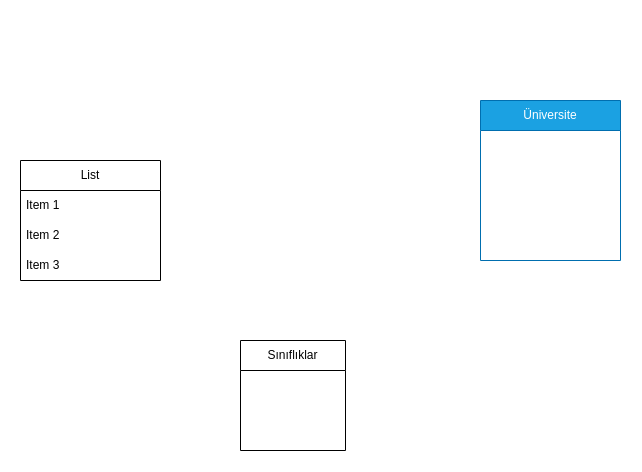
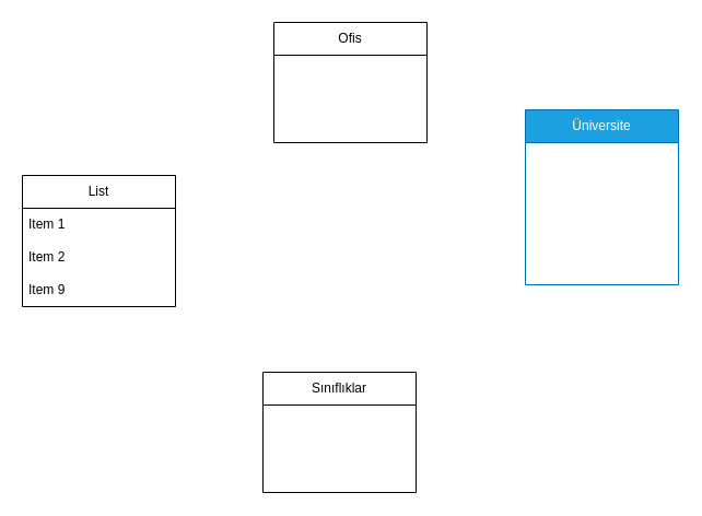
  <mxCell id="0" />
  <mxCell id="1" parent="0" />
  <mxCell id="2" value="Üniversite" style="swimlane;fontStyle=0;childLayout=stackLayout;horizontal=1;startSize=30;horizontalStack=0;resizeParent=1;resizeParentMax=0;resizeLast=0;collapsible=1;marginBottom=0;whiteSpace=wrap;html=1;fillColor=#1ba1e2;fontColor=#ffffff;strokeColor=#006EAF;" vertex="1" parent="1"><mxGeometry x="480" y="100" width="140" height="160" as="geometry" /></mxCell>
+ <mxCell id="3" value="Ofis" style="swimlane;fontStyle=0;childLayout=stackLayout;horizontal=1;startSize=30;horizontalStack=0;resizeParent=1;resizeParentMax=0;resizeLast=0;collapsible=1;marginBottom=0;whiteSpace=wrap;html=1;" vertex="1" parent="1"><mxGeometry x="250" y="20" width="140" height="110" as="geometry" /></mxCell>
  <mxCell id="4" value="List" style="swimlane;fontStyle=0;childLayout=stackLayout;horizontal=1;startSize=30;horizontalStack=0;resizeParent=1;resizeParentMax=0;resizeLast=0;collapsible=1;marginBottom=0;whiteSpace=wrap;html=1;" vertex="1" parent="1"><mxGeometry x="20" y="160" width="140" height="120" as="geometry" /></mxCell>
  <mxCell id="5" value="Item 1" style="text;strokeColor=none;fillColor=none;align=left;verticalAlign=middle;spacingLeft=4;spacingRight=4;overflow=hidden;points=[[0,0.5],[1,0.5]];portConstraint=eastwest;rotatable=0;whiteSpace=wrap;html=1;" vertex="1" parent="4"><mxGeometry y="30" width="140" height="30" as="geometry" /></mxCell>
  <mxCell id="6" value="Item 2" style="text;strokeColor=none;fillColor=none;align=left;verticalAlign=middle;spacingLeft=4;spacingRight=4;overflow=hidden;points=[[0,0.5],[1,0.5]];portConstraint=eastwest;rotatable=0;whiteSpace=wrap;html=1;" vertex="1" parent="4"><mxGeometry y="60" width="140" height="30" as="geometry" /></mxCell>
- <mxCell id="7" value="Item 3" style="text;strokeColor=none;fillColor=none;align=left;verticalAlign=middle;spacingLeft=4;spacingRight=4;overflow=hidden;points=[[0,0.5],[1,0.5]];portConstraint=eastwest;rotatable=0;whiteSpace=wrap;html=1;" vertex="1" parent="4"><mxGeometry y="90" width="140" height="30" as="geometry" /></mxCell>
- <mxCell id="8" value="Sınıflıklar" style="swimlane;fontStyle=0;childLayout=stackLayout;horizontal=1;startSize=30;horizontalStack=0;resizeParent=1;resizeParentMax=0;resizeLast=0;collapsible=1;marginBottom=0;whiteSpace=wrap;html=1;" vertex="1" parent="1"><mxGeometry x="240" y="340" width="105" height="110" as="geometry" /></mxCell>
+ <mxCell id="7" value="Item 9" style="text;strokeColor=none;fillColor=none;align=left;verticalAlign=middle;spacingLeft=4;spacingRight=4;overflow=hidden;points=[[0,0.5],[1,0.5]];portConstraint=eastwest;rotatable=0;whiteSpace=wrap;html=1;" vertex="1" parent="4"><mxGeometry y="90" width="140" height="30" as="geometry" /></mxCell>
+ <mxCell id="8" value="Sınıflıklar" style="swimlane;fontStyle=0;childLayout=stackLayout;horizontal=1;startSize=30;horizontalStack=0;resizeParent=1;resizeParentMax=0;resizeLast=0;collapsible=1;marginBottom=0;whiteSpace=wrap;html=1;" vertex="1" parent="1"><mxGeometry x="240" y="340" width="140" height="110" as="geometry" /></mxCell>
